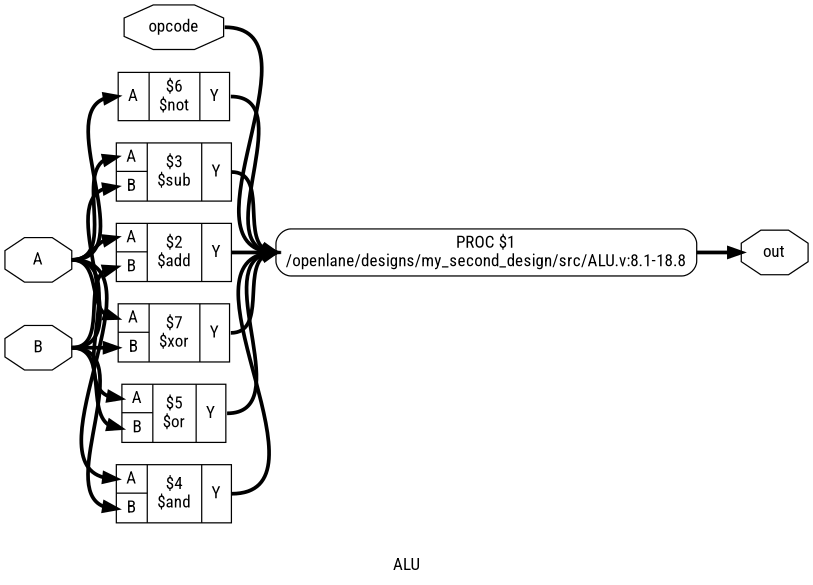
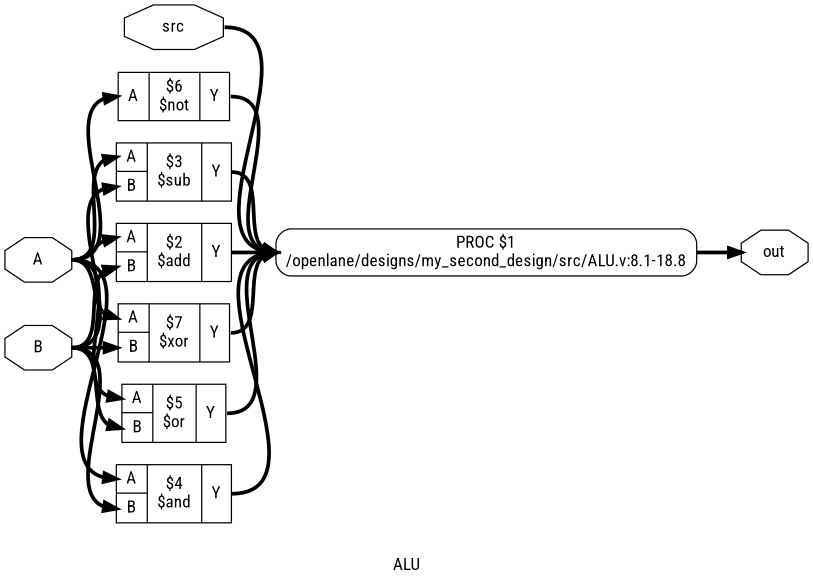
  digraph {
    label=ALU
    rankdir=LR
    remincross=true
    fontname="Roboto Condensed"
    node [shape=record fontname="Roboto Condensed"]
    edge [color=black fontcolor=black headport=w style="setlinewidth(3)" tailport=e fontname="Roboto Condensed"]
    n1 [color=black fontcolor=black label=out shape=octagon]
-   n2 [color=black fontcolor=black label=opcode shape=octagon]
+   n2 [color=black fontcolor=black label=src shape=octagon]
    n3 [label="PROC $1\n/openlane/designs/my_second_design/src/ALU.v:8.1-18.8" shape=box style=rounded]
    n4 [color=black fontcolor=black label=B shape=octagon]
    n5 [label="{{<p12> A|<p11> B}|$7\n$xor|{<p13> Y}}"]
    n6 [label="{{<p12> A|<p11> B}|$5\n$or|{<p13> Y}}"]
    n7 [label="{{<p12> A|<p11> B}|$4\n$and|{<p13> Y}}"]
    n8 [label="{{<p12> A|<p11> B}|$3\n$sub|{<p13> Y}}"]
    n9 [label="{{<p12> A|<p11> B}|$2\n$add|{<p13> Y}}"]
    n10 [color=black fontcolor=black label=A shape=octagon]
    n11 [label="{{<p12> A}|$6\n$not|{<p13> Y}}"]
    n2 -> n3
    n3 -> n1
    n4 -> n5 [headport="p11:w"]
    n4 -> n6 [headport="p11:w"]
    n4 -> n7 [headport="p11:w"]
    n4 -> n8 [headport="p11:w"]
    n4 -> n9 [headport="p11:w"]
    n5 -> n3 [tailport="p13:e"]
    n6 -> n3 [tailport="p13:e"]
    n7 -> n3 [tailport="p13:e"]
    n8 -> n3 [tailport="p13:e"]
    n9 -> n3 [tailport="p13:e"]
    n10 -> n5 [headport="p12:w"]
    n10 -> n6 [headport="p12:w"]
    n10 -> n7 [headport="p12:w"]
    n10 -> n8 [headport="p12:w"]
    n10 -> n9 [headport="p12:w"]
    n10 -> n11 [headport="p12:w"]
    n11 -> n3 [tailport="p13:e"]
  }
